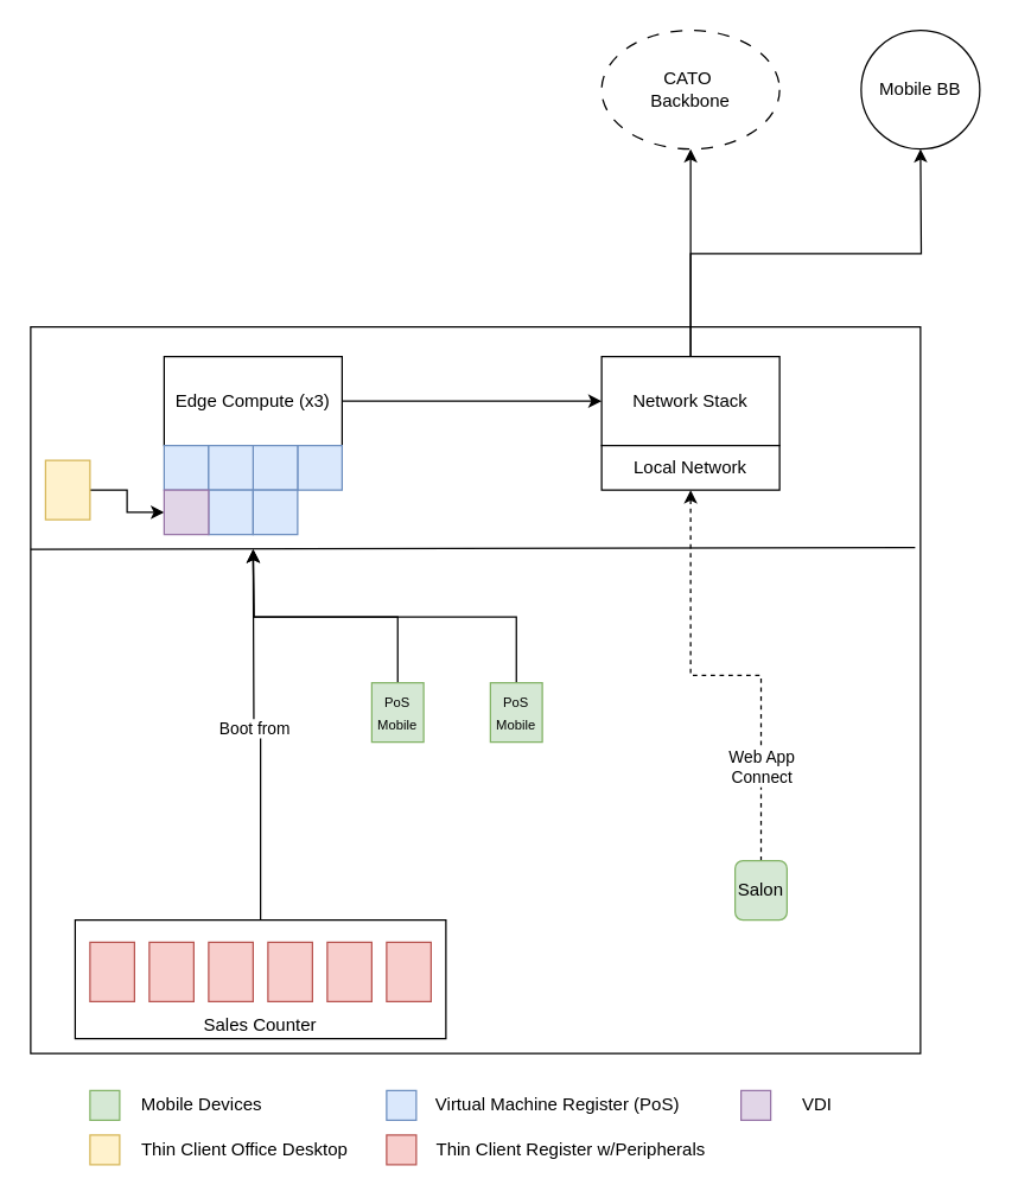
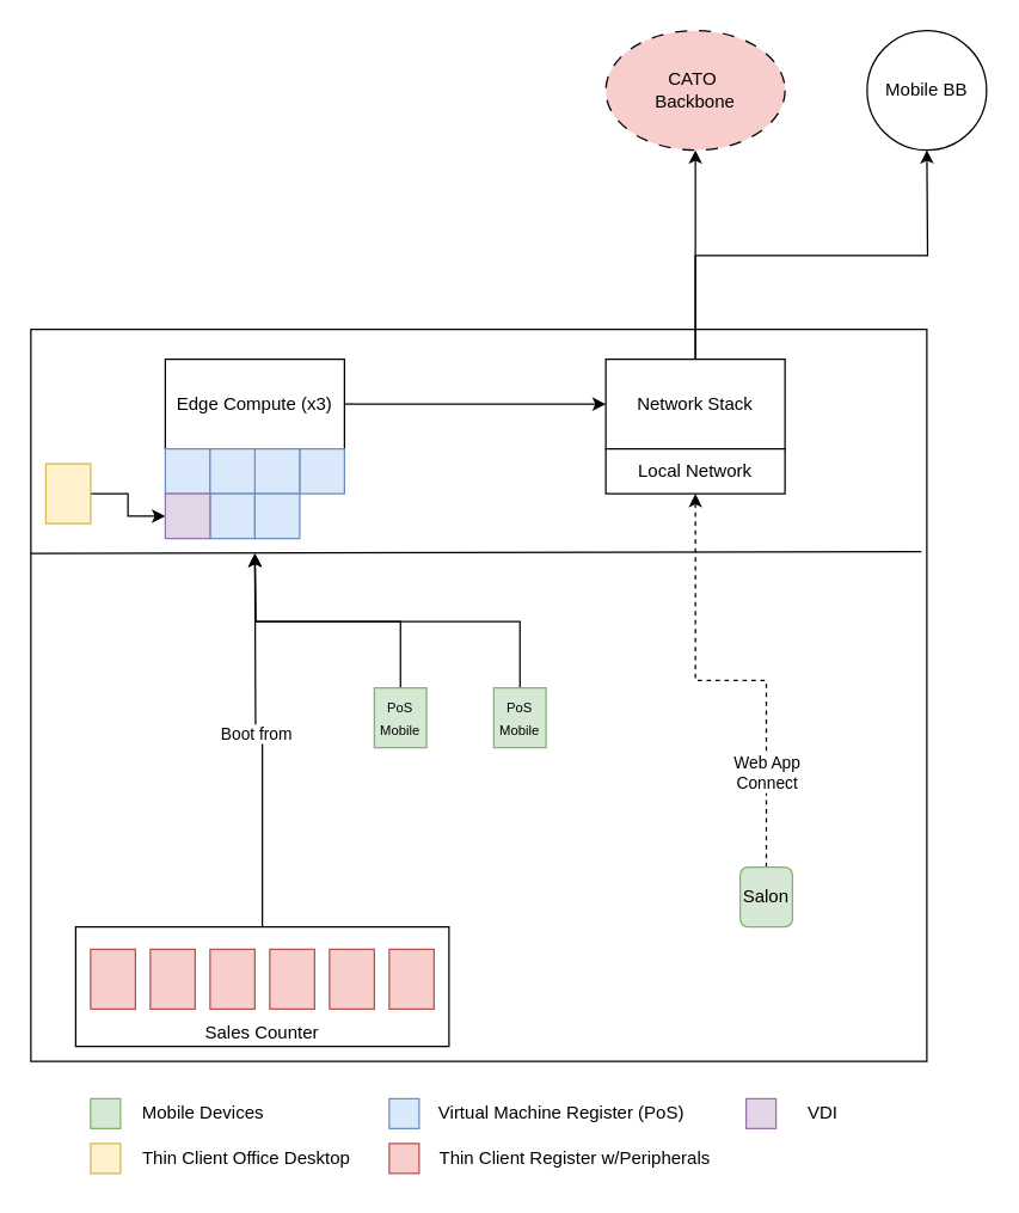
  <mxCell id="0" />
  <mxCell id="1" parent="0" />
  <mxCell id="2" value="" style="rounded=0;whiteSpace=wrap;html=1;" vertex="1" parent="1"><mxGeometry x="20" y="220" width="600" height="490" as="geometry" /></mxCell>
  <mxCell id="3" style="edgeStyle=orthogonalEdgeStyle;rounded=0;orthogonalLoop=1;jettySize=auto;html=1;exitX=0.5;exitY=0;exitDx=0;exitDy=0;" edge="1" parent="1" source="4"><mxGeometry relative="1" as="geometry"><mxPoint x="465" y="100" as="targetPoint" /></mxGeometry></mxCell>
  <mxCell id="4" value="Network Stack" style="rounded=0;whiteSpace=wrap;html=1;" vertex="1" parent="1"><mxGeometry x="405" y="240" width="120" height="60" as="geometry" /></mxCell>
  <mxCell id="5" value="" style="endArrow=none;html=1;rounded=0;entryX=0.994;entryY=0.231;entryDx=0;entryDy=0;entryPerimeter=0;" edge="1" parent="1"><mxGeometry width="50" height="50" relative="1" as="geometry"><mxPoint x="20" y="370" as="sourcePoint" /><mxPoint x="616.4" y="368.88" as="targetPoint" /></mxGeometry></mxCell>
  <mxCell id="6" style="edgeStyle=orthogonalEdgeStyle;rounded=0;orthogonalLoop=1;jettySize=auto;html=1;exitX=1;exitY=0.5;exitDx=0;exitDy=0;entryX=0;entryY=0.5;entryDx=0;entryDy=0;" edge="1" parent="1" source="7" target="4"><mxGeometry relative="1" as="geometry" /></mxCell>
  <mxCell id="7" value="Edge Compute (x3)" style="rounded=0;whiteSpace=wrap;html=1;" vertex="1" parent="1"><mxGeometry x="110" y="240" width="120" height="60" as="geometry" /></mxCell>
  <mxCell id="8" value="" style="rounded=0;whiteSpace=wrap;html=1;fillColor=#dae8fc;strokeColor=#6c8ebf;" vertex="1" parent="1"><mxGeometry x="110" y="300" width="30" height="30" as="geometry" /></mxCell>
  <mxCell id="9" value="" style="rounded=0;whiteSpace=wrap;html=1;fillColor=#dae8fc;strokeColor=#6c8ebf;" vertex="1" parent="1"><mxGeometry x="200" y="300" width="30" height="30" as="geometry" /></mxCell>
  <mxCell id="10" value="" style="rounded=0;whiteSpace=wrap;html=1;fillColor=#dae8fc;strokeColor=#6c8ebf;" vertex="1" parent="1"><mxGeometry x="170" y="300" width="30" height="30" as="geometry" /></mxCell>
  <mxCell id="11" value="" style="rounded=0;whiteSpace=wrap;html=1;fillColor=#dae8fc;strokeColor=#6c8ebf;" vertex="1" parent="1"><mxGeometry x="140" y="300" width="30" height="30" as="geometry" /></mxCell>
  <mxCell id="12" value="" style="rounded=0;whiteSpace=wrap;html=1;fillColor=#dae8fc;strokeColor=#6c8ebf;" vertex="1" parent="1"><mxGeometry x="140" y="330" width="30" height="30" as="geometry" /></mxCell>
  <mxCell id="13" value="" style="rounded=0;whiteSpace=wrap;html=1;fillColor=#dae8fc;strokeColor=#6c8ebf;" vertex="1" parent="1"><mxGeometry x="170" y="330" width="30" height="30" as="geometry" /></mxCell>
  <mxCell id="14" style="edgeStyle=orthogonalEdgeStyle;rounded=0;orthogonalLoop=1;jettySize=auto;html=1;exitX=0.5;exitY=0;exitDx=0;exitDy=0;" edge="1" parent="1" source="16"><mxGeometry relative="1" as="geometry"><mxPoint x="170" y="370" as="targetPoint" /></mxGeometry></mxCell>
  <mxCell id="15" value="Boot from" style="edgeLabel;html=1;align=center;verticalAlign=middle;resizable=0;points=[];" vertex="1" connectable="0" parent="14"><mxGeometry x="0.481" y="1" relative="1" as="geometry"><mxPoint x="1" y="54" as="offset" /></mxGeometry></mxCell>
  <mxCell id="16" value="Sales Counter" style="rounded=0;whiteSpace=wrap;html=1;verticalAlign=bottom;" vertex="1" parent="1"><mxGeometry x="50" y="620" width="250" height="80" as="geometry" /></mxCell>
  <mxCell id="17" value="" style="rounded=0;whiteSpace=wrap;html=1;fillColor=#f8cecc;strokeColor=#b85450;" vertex="1" parent="1"><mxGeometry x="60" y="635" width="30" height="40" as="geometry" /></mxCell>
  <mxCell id="18" value="" style="rounded=0;whiteSpace=wrap;html=1;fillColor=#f8cecc;strokeColor=#b85450;" vertex="1" parent="1"><mxGeometry x="100" y="635" width="30" height="40" as="geometry" /></mxCell>
  <mxCell id="19" value="" style="rounded=0;whiteSpace=wrap;html=1;fillColor=#f8cecc;strokeColor=#b85450;" vertex="1" parent="1"><mxGeometry x="140" y="635" width="30" height="40" as="geometry" /></mxCell>
  <mxCell id="20" value="" style="rounded=0;whiteSpace=wrap;html=1;fillColor=#f8cecc;strokeColor=#b85450;" vertex="1" parent="1"><mxGeometry x="180" y="635" width="30" height="40" as="geometry" /></mxCell>
  <mxCell id="21" value="" style="rounded=0;whiteSpace=wrap;html=1;fillColor=#f8cecc;strokeColor=#b85450;" vertex="1" parent="1"><mxGeometry x="220" y="635" width="30" height="40" as="geometry" /></mxCell>
  <mxCell id="22" value="" style="rounded=0;whiteSpace=wrap;html=1;fillColor=#f8cecc;strokeColor=#b85450;" vertex="1" parent="1"><mxGeometry x="260" y="635" width="30" height="40" as="geometry" /></mxCell>
  <mxCell id="23" style="edgeStyle=orthogonalEdgeStyle;rounded=0;orthogonalLoop=1;jettySize=auto;html=1;exitX=0.5;exitY=0;exitDx=0;exitDy=0;" edge="1" parent="1" source="4"><mxGeometry relative="1" as="geometry"><mxPoint x="620" y="100" as="targetPoint" /><mxPoint x="475" y="250" as="sourcePoint" /></mxGeometry></mxCell>
- <mxCell id="24" value="CATO&amp;nbsp;&lt;div&gt;Backbone&lt;/div&gt;" style="ellipse;whiteSpace=wrap;html=1;dashed=1;dashPattern=8 8;" vertex="1" parent="1"><mxGeometry x="405" y="20" width="120" height="80" as="geometry" /></mxCell>
+ <mxCell id="24" value="CATO&amp;nbsp;&lt;div&gt;Backbone&lt;/div&gt;" style="ellipse;whiteSpace=wrap;html=1;dashed=1;dashPattern=8 8;fillColor=#f8cecc;" vertex="1" parent="1"><mxGeometry x="405" y="20" width="120" height="80" as="geometry" /></mxCell>
  <mxCell id="25" value="Mobile BB" style="ellipse;whiteSpace=wrap;html=1;aspect=fixed;" vertex="1" parent="1"><mxGeometry x="580" y="20" width="80" height="80" as="geometry" /></mxCell>
  <mxCell id="26" style="edgeStyle=orthogonalEdgeStyle;rounded=0;orthogonalLoop=1;jettySize=auto;html=1;exitX=0.5;exitY=0;exitDx=0;exitDy=0;entryX=0.5;entryY=1;entryDx=0;entryDy=0;dashed=1;" edge="1" parent="1" source="28" target="33"><mxGeometry relative="1" as="geometry" /></mxCell>
  <mxCell id="27" value="Web App&lt;div&gt;Connect&lt;/div&gt;" style="edgeLabel;html=1;align=center;verticalAlign=middle;resizable=0;points=[];" vertex="1" connectable="0" parent="26"><mxGeometry x="-0.57" relative="1" as="geometry"><mxPoint as="offset" /></mxGeometry></mxCell>
  <mxCell id="28" value="Salon" style="whiteSpace=wrap;html=1;fillColor=#d5e8d4;strokeColor=#82b366;rounded=1;" vertex="1" parent="1"><mxGeometry x="495" y="580" width="35" height="40" as="geometry" /></mxCell>
  <mxCell id="29" style="edgeStyle=orthogonalEdgeStyle;rounded=0;orthogonalLoop=1;jettySize=auto;html=1;exitX=0.5;exitY=0;exitDx=0;exitDy=0;" edge="1" parent="1" source="30"><mxGeometry relative="1" as="geometry"><mxPoint x="170" y="370" as="targetPoint" /></mxGeometry></mxCell>
  <mxCell id="30" value="&lt;span style=&quot;font-size: 9px;&quot;&gt;PoS Mobile&lt;/span&gt;" style="rounded=0;whiteSpace=wrap;html=1;fillColor=#d5e8d4;strokeColor=#82b366;" vertex="1" parent="1"><mxGeometry x="330" y="460" width="35" height="40" as="geometry" /></mxCell>
  <mxCell id="31" style="edgeStyle=orthogonalEdgeStyle;rounded=0;orthogonalLoop=1;jettySize=auto;html=1;exitX=0.5;exitY=0;exitDx=0;exitDy=0;" edge="1" parent="1" source="32"><mxGeometry relative="1" as="geometry"><mxPoint x="170" y="370" as="targetPoint" /></mxGeometry></mxCell>
  <mxCell id="32" value="&lt;font style=&quot;font-size: 9px;&quot;&gt;PoS Mobile&lt;/font&gt;" style="rounded=0;whiteSpace=wrap;html=1;fillColor=#d5e8d4;strokeColor=#82b366;" vertex="1" parent="1"><mxGeometry x="250" y="460" width="35" height="40" as="geometry" /></mxCell>
  <mxCell id="33" value="Local Network" style="rounded=0;whiteSpace=wrap;html=1;" vertex="1" parent="1"><mxGeometry x="405" y="300" width="120" height="30" as="geometry" /></mxCell>
  <mxCell id="34" value="" style="rounded=0;whiteSpace=wrap;html=1;fillColor=#dae8fc;strokeColor=#6c8ebf;" vertex="1" parent="1"><mxGeometry x="260" y="735" width="20" height="20" as="geometry" /></mxCell>
  <mxCell id="35" value="" style="rounded=0;whiteSpace=wrap;html=1;fillColor=#f8cecc;strokeColor=#b85450;" vertex="1" parent="1"><mxGeometry x="260" y="765" width="20" height="20" as="geometry" /></mxCell>
  <mxCell id="36" value="" style="rounded=0;whiteSpace=wrap;html=1;fillColor=#d5e8d4;strokeColor=#82b366;" vertex="1" parent="1"><mxGeometry x="60" y="735" width="20" height="20" as="geometry" /></mxCell>
  <mxCell id="37" value="Virtual Machine Register (PoS)" style="text;html=1;align=center;verticalAlign=middle;resizable=0;points=[];autosize=1;strokeColor=none;fillColor=none;" vertex="1" parent="1"><mxGeometry x="280" y="730" width="190" height="30" as="geometry" /></mxCell>
  <mxCell id="38" value="Thin Client Register w/Peripherals" style="text;html=1;align=center;verticalAlign=middle;resizable=0;points=[];autosize=1;strokeColor=none;fillColor=none;" vertex="1" parent="1"><mxGeometry x="284" y="760" width="200" height="30" as="geometry" /></mxCell>
  <mxCell id="39" value="Mobile Devices" style="text;html=1;align=center;verticalAlign=middle;resizable=0;points=[];autosize=1;strokeColor=none;fillColor=none;" vertex="1" parent="1"><mxGeometry x="85" y="730" width="100" height="30" as="geometry" /></mxCell>
  <mxCell id="40" style="edgeStyle=orthogonalEdgeStyle;rounded=0;orthogonalLoop=1;jettySize=auto;html=1;exitX=1;exitY=0.5;exitDx=0;exitDy=0;entryX=0;entryY=0.5;entryDx=0;entryDy=0;" edge="1" parent="1" source="41" target="44"><mxGeometry relative="1" as="geometry" /></mxCell>
  <mxCell id="41" value="" style="rounded=0;whiteSpace=wrap;html=1;fillColor=#fff2cc;strokeColor=#d6b656;" vertex="1" parent="1"><mxGeometry x="30" y="310" width="30" height="40" as="geometry" /></mxCell>
  <mxCell id="42" value="" style="rounded=0;whiteSpace=wrap;html=1;fillColor=#fff2cc;strokeColor=#d6b656;" vertex="1" parent="1"><mxGeometry x="60" y="765" width="20" height="20" as="geometry" /></mxCell>
  <mxCell id="43" value="Thin Client Office Desktop" style="text;html=1;align=center;verticalAlign=middle;resizable=0;points=[];autosize=1;strokeColor=none;fillColor=none;" vertex="1" parent="1"><mxGeometry x="84" y="760" width="160" height="30" as="geometry" /></mxCell>
  <mxCell id="44" value="" style="rounded=0;whiteSpace=wrap;html=1;fillColor=#e1d5e7;strokeColor=#9673a6;" vertex="1" parent="1"><mxGeometry x="110" y="330" width="30" height="30" as="geometry" /></mxCell>
  <mxCell id="45" value="" style="rounded=0;whiteSpace=wrap;html=1;fillColor=#e1d5e7;strokeColor=#9673a6;" vertex="1" parent="1"><mxGeometry x="499" y="735" width="20" height="20" as="geometry" /></mxCell>
  <mxCell id="46" value="VDI" style="text;html=1;align=center;verticalAlign=middle;resizable=0;points=[];autosize=1;strokeColor=none;fillColor=none;" vertex="1" parent="1"><mxGeometry x="530" y="730" width="40" height="30" as="geometry" /></mxCell>
